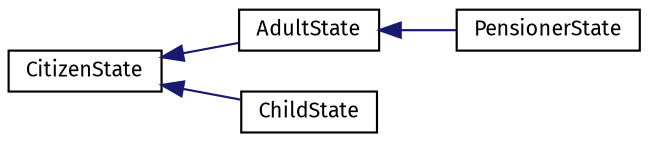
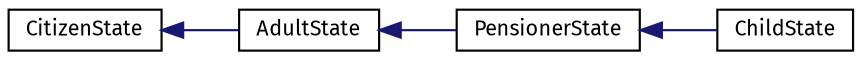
  digraph {
    fontname="Fira Sans"
    rankdir=LR
    node [color=black fillcolor=white fontname="Fira Sans" fontsize=10 shape=record style=filled]
    edge [color=midnightblue dir=back fontname="Fira Sans" fontsize=10 labelfontname=Helvetica labelfontsize=10 style=solid]
    n1 [height=0.2 label=CitizenState width=0.4]
    n2 [height=0.2 label=AdultState width=0.4]
    n3 [height=0.2 label=ChildState width=0.4]
    n4 [height=0.2 label=PensionerState width=0.4]
    n1 -> n2
-   n1 -> n3
+   n4 -> n3
    n2 -> n4
  }
